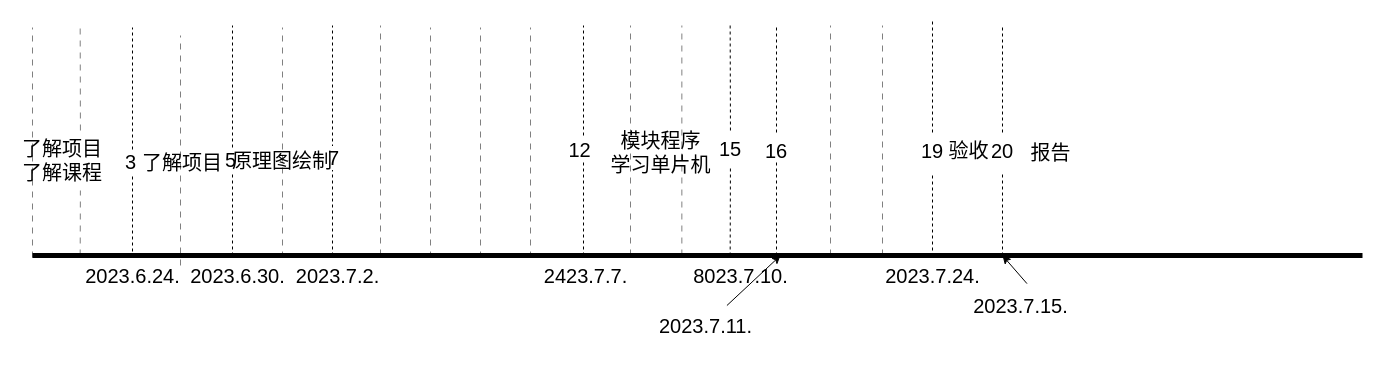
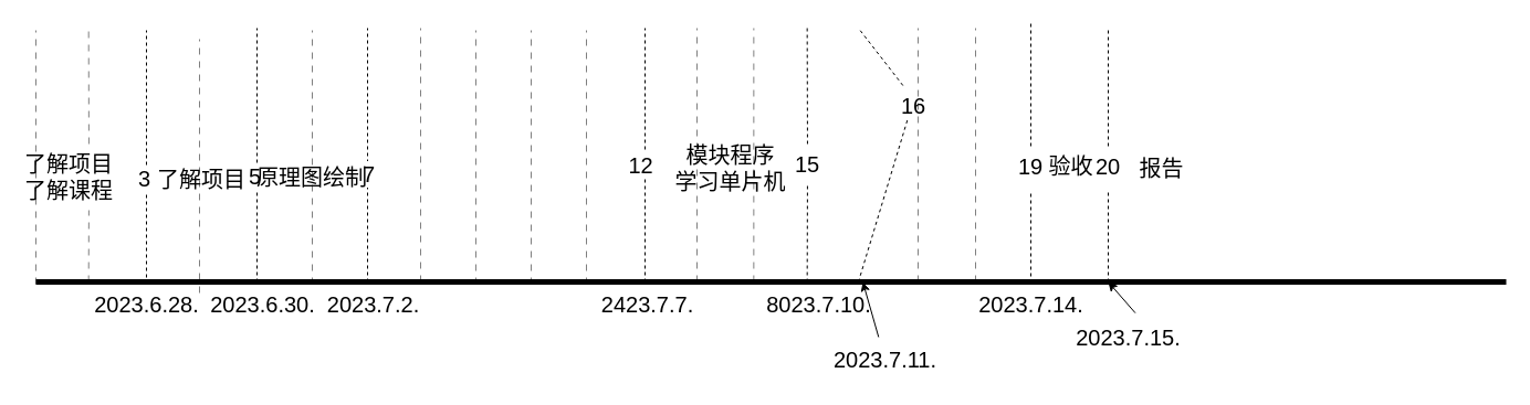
  <mxCell id="0" />
  <mxCell id="1" parent="0" />
  <mxCell id="2" value="" style="endArrow=none;html=1;rounded=1;strokeWidth=5;" parent="1" edge="1"><mxGeometry width="50" height="50" relative="1" as="geometry"><mxPoint x="32" y="255" as="sourcePoint" /><mxPoint x="1362" y="255" as="targetPoint" /></mxGeometry></mxCell>
  <mxCell id="3" value="" style="endArrow=none;html=1;rounded=0;dashed=1;" parent="1" edge="1"><mxGeometry width="50" height="50" relative="1" as="geometry"><mxPoint x="583" y="255" as="sourcePoint" /><mxPoint x="583" y="25" as="targetPoint" /></mxGeometry></mxCell>
  <mxCell id="4" value="" style="endArrow=none;html=1;rounded=0;dashed=1;" parent="1" edge="1"><mxGeometry width="50" height="50" relative="1" as="geometry"><mxPoint x="332" y="255" as="sourcePoint" /><mxPoint x="332" y="25" as="targetPoint" /></mxGeometry></mxCell>
  <mxCell id="5" value="&lt;span style=&quot;font-size: 20px;&quot;&gt;7&lt;br&gt;&lt;/span&gt;" style="edgeLabel;html=1;align=center;verticalAlign=middle;resizable=0;points=[];" parent="4" vertex="1" connectable="0"><mxGeometry x="-0.084" y="-3" relative="1" as="geometry"><mxPoint x="-3" y="6" as="offset" /></mxGeometry></mxCell>
  <mxCell id="6" value="" style="endArrow=none;html=1;rounded=0;dashed=1;" parent="1" edge="1"><mxGeometry width="50" height="50" relative="1" as="geometry"><mxPoint x="232" y="255" as="sourcePoint" /><mxPoint x="232" y="25" as="targetPoint" /></mxGeometry></mxCell>
  <mxCell id="7" value="&lt;font style=&quot;font-size: 20px;&quot;&gt;5&lt;/font&gt;" style="edgeLabel;html=1;align=center;verticalAlign=middle;resizable=0;points=[];" parent="6" vertex="1" connectable="0"><mxGeometry x="-0.157" y="3" relative="1" as="geometry"><mxPoint as="offset" /></mxGeometry></mxCell>
  <mxCell id="8" value="&lt;font style=&quot;font-size: 20px;&quot;&gt;原理图绘制&lt;/font&gt;" style="text;html=1;align=left;verticalAlign=middle;resizable=0;points=[];autosize=1;strokeColor=none;fillColor=none;" parent="1" vertex="1"><mxGeometry x="230" y="140" width="120" height="40" as="geometry" /></mxCell>
  <mxCell id="9" value="&lt;span style=&quot;font-size: 20px;&quot;&gt;12&lt;br&gt;&lt;/span&gt;" style="edgeLabel;html=1;align=center;verticalAlign=middle;resizable=0;points=[];" parent="1" vertex="1" connectable="0"><mxGeometry x="550" y="135.003" as="geometry"><mxPoint x="28" y="13" as="offset" /></mxGeometry></mxCell>
  <mxCell id="10" value="" style="endArrow=none;html=1;rounded=0;dashed=1;" parent="1" edge="1" source="47"><mxGeometry width="50" height="50" relative="1" as="geometry"><mxPoint x="729.66" y="255" as="sourcePoint" /><mxPoint x="729.66" y="25" as="targetPoint" /></mxGeometry></mxCell>
  <mxCell id="11" value="&lt;font style=&quot;font-size: 20px;&quot;&gt;模块程序&lt;br&gt;学习单片机&lt;/font&gt;" style="text;html=1;align=center;verticalAlign=middle;resizable=0;points=[];autosize=1;strokeColor=none;fillColor=none;" parent="1" vertex="1"><mxGeometry x="610" y="122" width="100" height="60" as="geometry" /></mxCell>
  <mxCell id="12" value="&lt;font style=&quot;font-size: 20px;&quot;&gt;2423.7.7.&lt;/font&gt;" style="text;html=1;align=center;verticalAlign=middle;resizable=0;points=[];autosize=1;strokeColor=none;fillColor=none;" parent="1" vertex="1"><mxGeometry x="530" y="255" width="110" height="40" as="geometry" /></mxCell>
  <mxCell id="13" value="&lt;font style=&quot;font-size: 20px;&quot;&gt;2023.7.2.&lt;/font&gt;" style="text;html=1;align=center;verticalAlign=middle;resizable=0;points=[];autosize=1;strokeColor=none;fillColor=none;" parent="1" vertex="1"><mxGeometry x="282" y="255" width="110" height="40" as="geometry" /></mxCell>
  <mxCell id="14" value="&lt;font style=&quot;font-size: 20px;&quot;&gt;2023.6.30.&lt;/font&gt;" style="text;html=1;align=center;verticalAlign=middle;resizable=0;points=[];autosize=1;strokeColor=none;fillColor=none;" parent="1" vertex="1"><mxGeometry x="177" y="255" width="120" height="40" as="geometry" /></mxCell>
  <mxCell id="15" value="" style="endArrow=none;html=1;rounded=0;dashed=1;" parent="1" edge="1"><mxGeometry width="50" height="50" relative="1" as="geometry"><mxPoint x="132" y="257" as="sourcePoint" /><mxPoint x="132" y="27" as="targetPoint" /></mxGeometry></mxCell>
  <mxCell id="16" value="&lt;font style=&quot;font-size: 20px;&quot;&gt;3&lt;/font&gt;" style="edgeLabel;html=1;align=center;verticalAlign=middle;resizable=0;points=[];" parent="15" vertex="1" connectable="0"><mxGeometry x="-0.157" y="3" relative="1" as="geometry"><mxPoint as="offset" /></mxGeometry></mxCell>
  <mxCell id="17" value="&lt;span style=&quot;font-size: 20px;&quot;&gt;了解项目&lt;/span&gt;" style="text;html=1;align=left;verticalAlign=middle;resizable=0;points=[];autosize=1;strokeColor=none;fillColor=none;" parent="1" vertex="1"><mxGeometry x="140" y="142" width="100" height="40" as="geometry" /></mxCell>
- <mxCell id="18" value="&lt;font style=&quot;font-size: 20px;&quot;&gt;2023.6.24.&lt;/font&gt;" style="text;html=1;align=center;verticalAlign=middle;resizable=0;points=[];autosize=1;strokeColor=none;fillColor=none;" parent="1" vertex="1"><mxGeometry x="72" y="255" width="120" height="40" as="geometry" /></mxCell>
+ <mxCell id="18" value="&lt;font style=&quot;font-size: 20px;&quot;&gt;2023.6.28.&lt;/font&gt;" style="text;html=1;align=center;verticalAlign=middle;resizable=0;points=[];autosize=1;strokeColor=none;fillColor=none;" parent="1" vertex="1"><mxGeometry x="72" y="255" width="120" height="40" as="geometry" /></mxCell>
  <mxCell id="19" value="" style="endArrow=none;html=1;rounded=0;dashed=1;" parent="1" edge="1" source="29"><mxGeometry width="50" height="50" relative="1" as="geometry"><mxPoint x="932" y="250" as="sourcePoint" /><mxPoint x="932" y="20" as="targetPoint" /></mxGeometry></mxCell>
  <mxCell id="20" value="&lt;font style=&quot;font-size: 20px;&quot;&gt;8023.7.10.&lt;/font&gt;" style="text;html=1;align=center;verticalAlign=middle;resizable=0;points=[];autosize=1;strokeColor=none;fillColor=none;" parent="1" vertex="1"><mxGeometry x="680" y="255" width="120" height="40" as="geometry" /></mxCell>
- <mxCell id="21" value="&lt;font style=&quot;font-size: 20px;&quot;&gt;2023.7.11.&lt;/font&gt;" style="text;html=1;align=center;verticalAlign=middle;resizable=0;points=[];autosize=1;strokeColor=none;fillColor=none;" parent="1" vertex="1"><mxGeometry x="645" y="305" width="120" height="40" as="geometry" /></mxCell>
- <mxCell id="22" value="&lt;font style=&quot;font-size: 20px;&quot;&gt;2023.7.24.&lt;/font&gt;" style="text;html=1;align=center;verticalAlign=middle;resizable=0;points=[];autosize=1;strokeColor=none;fillColor=none;" parent="1" vertex="1"><mxGeometry x="872" y="255" width="120" height="40" as="geometry" /></mxCell>
+ <mxCell id="21" value="&lt;font style=&quot;font-size: 20px;&quot;&gt;2023.7.11.&lt;/font&gt;" style="text;html=1;align=center;verticalAlign=middle;resizable=0;points=[];autosize=1;strokeColor=none;fillColor=none;" parent="1" vertex="1"><mxGeometry x="740" y="305" width="120" height="40" as="geometry" /></mxCell>
+ <mxCell id="22" value="&lt;font style=&quot;font-size: 20px;&quot;&gt;2023.7.14.&lt;/font&gt;" style="text;html=1;align=center;verticalAlign=middle;resizable=0;points=[];autosize=1;strokeColor=none;fillColor=none;" parent="1" vertex="1"><mxGeometry x="872" y="255" width="120" height="40" as="geometry" /></mxCell>
  <mxCell id="23" value="" style="endArrow=none;html=1;rounded=0;dashed=1;" parent="1" edge="1" source="31"><mxGeometry width="50" height="50" relative="1" as="geometry"><mxPoint x="776" y="255" as="sourcePoint" /><mxPoint x="776" y="25" as="targetPoint" /></mxGeometry></mxCell>
  <mxCell id="24" value="" style="endArrow=classic;html=1;rounded=0;" edge="1" parent="1" source="21"><mxGeometry width="50" height="50" relative="1" as="geometry"><mxPoint x="922" y="195" as="sourcePoint" /><mxPoint x="780" y="255" as="targetPoint" /></mxGeometry></mxCell>
  <mxCell id="25" value="" style="endArrow=none;html=1;rounded=0;dashed=1;" edge="1" parent="1" source="27"><mxGeometry width="50" height="50" relative="1" as="geometry"><mxPoint x="1002" y="255" as="sourcePoint" /><mxPoint x="1002" y="25" as="targetPoint" /></mxGeometry></mxCell>
  <mxCell id="26" value="" style="endArrow=none;html=1;rounded=0;dashed=1;" edge="1" parent="1" target="27"><mxGeometry width="50" height="50" relative="1" as="geometry"><mxPoint x="1002" y="255" as="sourcePoint" /><mxPoint x="1002" y="25" as="targetPoint" /></mxGeometry></mxCell>
  <mxCell id="27" value="&lt;div style=&quot;&quot;&gt;&lt;span style=&quot;background-color: rgb(255, 255, 255); font-size: 20px;&quot;&gt;20&lt;/span&gt;&lt;/div&gt;" style="text;whiteSpace=wrap;html=1;align=center;" vertex="1" parent="1"><mxGeometry x="972" y="132" width="60" height="40" as="geometry" /></mxCell>
  <mxCell id="28" value="" style="endArrow=none;html=1;rounded=0;dashed=1;" edge="1" parent="1" target="29"><mxGeometry width="50" height="50" relative="1" as="geometry"><mxPoint x="932" y="250" as="sourcePoint" /><mxPoint x="932" y="20" as="targetPoint" /></mxGeometry></mxCell>
  <mxCell id="29" value="&lt;div style=&quot;&quot;&gt;&lt;span style=&quot;background-color: rgb(255, 255, 255); font-size: 20px;&quot;&gt;19&lt;/span&gt;&lt;/div&gt;" style="text;whiteSpace=wrap;html=1;align=center;" vertex="1" parent="1"><mxGeometry x="902" y="132" width="60" height="40" as="geometry" /></mxCell>
  <mxCell id="30" value="" style="endArrow=none;html=1;rounded=0;dashed=1;" edge="1" parent="1" target="31"><mxGeometry width="50" height="50" relative="1" as="geometry"><mxPoint x="776" y="255" as="sourcePoint" /><mxPoint x="776" y="25" as="targetPoint" /></mxGeometry></mxCell>
- <mxCell id="31" value="&lt;div style=&quot;&quot;&gt;&lt;span style=&quot;background-color: rgb(255, 255, 255); font-size: 20px;&quot;&gt;16&lt;/span&gt;&lt;/div&gt;" style="text;whiteSpace=wrap;html=1;align=center;" parent="1" vertex="1"><mxGeometry x="758" y="132" width="36" height="25" as="geometry" /></mxCell>
+ <mxCell id="31" value="&lt;div style=&quot;&quot;&gt;&lt;span style=&quot;background-color: rgb(255, 255, 255); font-size: 20px;&quot;&gt;16&lt;/span&gt;&lt;/div&gt;" style="text;whiteSpace=wrap;html=1;align=center;" parent="1" vertex="1"><mxGeometry x="808" y="77" width="36" height="25" as="geometry" /></mxCell>
  <mxCell id="32" value="&lt;font style=&quot;font-size: 20px;&quot;&gt;2023.7.15.&lt;/font&gt;" style="text;html=1;align=center;verticalAlign=middle;resizable=0;points=[];autosize=1;strokeColor=none;fillColor=none;" vertex="1" parent="1"><mxGeometry x="960" y="285" width="120" height="40" as="geometry" /></mxCell>
  <mxCell id="33" value="&lt;span style=&quot;font-size: 20px;&quot;&gt;验收&lt;br&gt;&lt;/span&gt;" style="text;html=1;align=center;verticalAlign=middle;resizable=0;points=[];autosize=1;strokeColor=none;fillColor=none;" vertex="1" parent="1"><mxGeometry x="938" y="130" width="60" height="40" as="geometry" /></mxCell>
  <mxCell id="34" value="&lt;span style=&quot;font-size: 20px;&quot;&gt;报告&lt;br&gt;&lt;/span&gt;" style="text;html=1;align=center;verticalAlign=middle;resizable=0;points=[];autosize=1;strokeColor=none;fillColor=none;" vertex="1" parent="1"><mxGeometry x="1020" y="132" width="60" height="40" as="geometry" /></mxCell>
  <mxCell id="35" value="" style="endArrow=classic;html=1;rounded=0;exitX=0.554;exitY=-0.047;exitDx=0;exitDy=0;exitPerimeter=0;" edge="1" parent="1" source="32"><mxGeometry width="50" height="50" relative="1" as="geometry"><mxPoint x="1032" y="215" as="sourcePoint" /><mxPoint x="1002" y="255" as="targetPoint" /></mxGeometry></mxCell>
  <mxCell id="36" value="" style="endArrow=none;html=1;rounded=0;dashed=1;dashPattern=12 12;strokeWidth=0.5;" edge="1" parent="1"><mxGeometry width="50" height="50" relative="1" as="geometry"><mxPoint x="32" y="257" as="sourcePoint" /><mxPoint x="32" y="27" as="targetPoint" /></mxGeometry></mxCell>
  <mxCell id="37" value="" style="endArrow=none;html=1;rounded=0;dashed=1;dashPattern=12 12;strokeWidth=0.5;" edge="1" parent="1" source="51"><mxGeometry width="50" height="50" relative="1" as="geometry"><mxPoint x="79.68" y="255" as="sourcePoint" /><mxPoint x="79.68" y="25" as="targetPoint" /></mxGeometry></mxCell>
  <mxCell id="38" value="" style="endArrow=none;html=1;rounded=0;dashed=1;dashPattern=12 12;strokeWidth=0.5;" edge="1" parent="1"><mxGeometry width="50" height="50" relative="1" as="geometry"><mxPoint x="180" y="265" as="sourcePoint" /><mxPoint x="180" y="35" as="targetPoint" /></mxGeometry></mxCell>
  <mxCell id="39" value="" style="endArrow=none;html=1;rounded=0;dashed=1;dashPattern=12 12;strokeWidth=0.5;" edge="1" parent="1"><mxGeometry width="50" height="50" relative="1" as="geometry"><mxPoint x="282" y="257" as="sourcePoint" /><mxPoint x="282" y="27" as="targetPoint" /></mxGeometry></mxCell>
  <mxCell id="40" value="" style="endArrow=none;html=1;rounded=0;dashed=1;dashPattern=12 12;strokeWidth=0.5;" edge="1" parent="1"><mxGeometry width="50" height="50" relative="1" as="geometry"><mxPoint x="380" y="255" as="sourcePoint" /><mxPoint x="380" y="25" as="targetPoint" /></mxGeometry></mxCell>
  <mxCell id="41" value="" style="endArrow=none;html=1;rounded=0;dashed=1;dashPattern=12 12;strokeWidth=0.5;" edge="1" parent="1"><mxGeometry width="50" height="50" relative="1" as="geometry"><mxPoint x="430" y="257" as="sourcePoint" /><mxPoint x="430" y="27" as="targetPoint" /></mxGeometry></mxCell>
  <mxCell id="42" value="" style="endArrow=none;html=1;rounded=0;dashed=1;dashPattern=12 12;strokeWidth=0.5;" edge="1" parent="1"><mxGeometry width="50" height="50" relative="1" as="geometry"><mxPoint x="480" y="257" as="sourcePoint" /><mxPoint x="480" y="27" as="targetPoint" /></mxGeometry></mxCell>
  <mxCell id="43" value="" style="endArrow=none;html=1;rounded=0;dashed=1;dashPattern=12 12;strokeWidth=0.5;" edge="1" parent="1"><mxGeometry width="50" height="50" relative="1" as="geometry"><mxPoint x="530" y="257" as="sourcePoint" /><mxPoint x="530" y="27" as="targetPoint" /></mxGeometry></mxCell>
  <mxCell id="44" value="" style="endArrow=none;html=1;rounded=0;dashed=1;dashPattern=12 12;strokeWidth=0.5;" edge="1" parent="1"><mxGeometry width="50" height="50" relative="1" as="geometry"><mxPoint x="630" y="255" as="sourcePoint" /><mxPoint x="630" y="25" as="targetPoint" /></mxGeometry></mxCell>
  <mxCell id="45" value="" style="endArrow=none;html=1;rounded=0;dashed=1;dashPattern=12 12;strokeWidth=0.5;" edge="1" parent="1"><mxGeometry width="50" height="50" relative="1" as="geometry"><mxPoint x="681.35" y="255" as="sourcePoint" /><mxPoint x="681.35" y="25" as="targetPoint" /></mxGeometry></mxCell>
  <mxCell id="46" value="" style="endArrow=none;html=1;rounded=0;dashed=1;" edge="1" parent="1" target="47"><mxGeometry width="50" height="50" relative="1" as="geometry"><mxPoint x="729.66" y="255" as="sourcePoint" /><mxPoint x="729.66" y="25" as="targetPoint" /></mxGeometry></mxCell>
  <mxCell id="47" value="&lt;div style=&quot;&quot;&gt;&lt;span style=&quot;background-color: rgb(255, 255, 255); font-size: 20px;&quot;&gt;15&lt;/span&gt;&lt;/div&gt;" style="text;whiteSpace=wrap;html=1;align=center;" parent="1" vertex="1"><mxGeometry x="710" y="130" width="40" height="35" as="geometry" /></mxCell>
  <mxCell id="48" value="" style="endArrow=none;html=1;rounded=0;dashed=1;dashPattern=12 12;strokeWidth=0.5;" edge="1" parent="1"><mxGeometry width="50" height="50" relative="1" as="geometry"><mxPoint x="830" y="255" as="sourcePoint" /><mxPoint x="830" y="25" as="targetPoint" /></mxGeometry></mxCell>
  <mxCell id="49" value="" style="endArrow=none;html=1;rounded=0;dashed=1;dashPattern=12 12;strokeWidth=0.5;" edge="1" parent="1"><mxGeometry width="50" height="50" relative="1" as="geometry"><mxPoint x="882" y="255" as="sourcePoint" /><mxPoint x="882" y="25" as="targetPoint" /></mxGeometry></mxCell>
  <mxCell id="50" value="" style="endArrow=none;html=1;rounded=0;dashed=1;dashPattern=12 12;strokeWidth=0.5;" edge="1" parent="1" target="51"><mxGeometry width="50" height="50" relative="1" as="geometry"><mxPoint x="79.68" y="255" as="sourcePoint" /><mxPoint x="79.68" y="25" as="targetPoint" /></mxGeometry></mxCell>
  <mxCell id="51" value="&lt;div style=&quot;text-align: center;&quot;&gt;&lt;span style=&quot;font-size: 20px; background-color: initial;&quot;&gt;了解项目&lt;/span&gt;&lt;/div&gt;&lt;span style=&quot;font-size: 20px;&quot;&gt;&lt;div style=&quot;text-align: center;&quot;&gt;&lt;span style=&quot;background-color: initial;&quot;&gt;了解课程&lt;/span&gt;&lt;/div&gt;&lt;/span&gt;" style="text;html=1;align=left;verticalAlign=middle;resizable=0;points=[];autosize=1;strokeColor=none;fillColor=none;" parent="1" vertex="1"><mxGeometry x="20" y="130" width="120" height="60" as="geometry" /></mxCell>
